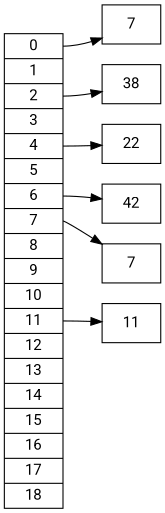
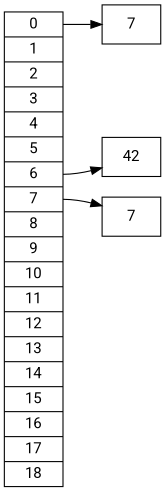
  digraph {
    fontname=Roboto
    rankdir=LR
    node [fontname=Roboto shape=record]
    edge [fontname=Roboto headport=f0]
    n1 [label="<f0>0|<f1>1|<f2>2|<f3>3|<f4>4|<f5>5|<f6>6|<f7>7|<f8>8|<f9>9|<f10>10|<f11>11|<f12>12|<f13>13|<f14>14|<f15>15|<f16>16|<f17>17|<f18>18"]
    n2 [label="<f0> 7"]
    n3 [label="<f0> 42"]
    n4 [label="<f0> 7"]
-   n5 [label="<f0> 38"]
-   n6 [label="<f0> 22"]
-   n7 [label="<f0> 11"]
    n1 -> n2 [tailport=f7]
    n1 -> n3 [tailport=f6]
    n1 -> n4 [tailport=f0]
-   n1 -> n5 [tailport=f2]
-   n1 -> n6 [tailport=f4]
-   n1 -> n7 [tailport=f11]
  }
